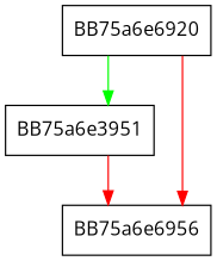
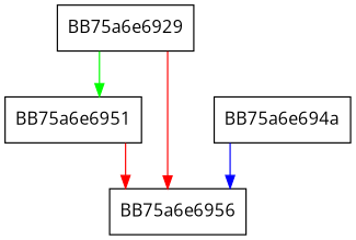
  digraph {
    fontname="Open Sans"
    splines=ortho
    node [fontname="Open Sans" shape=box]
    edge [color=red fontname="Open Sans"]
-   BB75a6e6920
-   BB75a6e6951 [label=BB75a6e3951]
+   BB75a6e6920 [label=BB75a6e6929]
+   BB75a6e6951
    BB75a6e6956
+   BB75a6e694a
    BB75a6e6920 -> BB75a6e6951 [color=green]
    BB75a6e6920 -> BB75a6e6956
    BB75a6e6951 -> BB75a6e6956
+   BB75a6e694a -> BB75a6e6956 [color=blue]
  }
